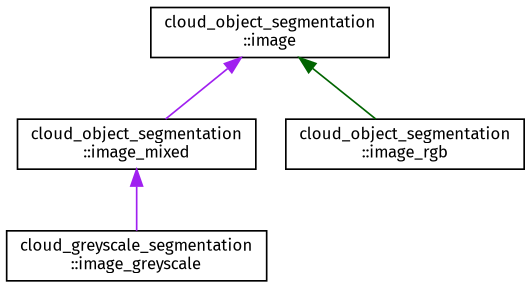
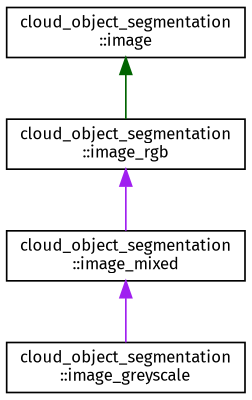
  digraph {
    fontname="Fira Sans"
    rankdir=TB
    node [color=black fillcolor=white fontname="Fira Sans" fontsize=10 shape=record style=filled]
    edge [color=purple dir=back fontname="Fira Sans" fontsize=10 labelfontname=Helvetica labelfontsize=10 style=solid]
    n1 [height=0.2 label="cloud_object_segmentation\l::image" width=0.4]
    n2 [height=0.2 label="cloud_object_segmentation\l::image_mixed" width=0.4]
    n3 [height=0.2 label="cloud_object_segmentation\l::image_rgb" width=0.4]
-   n4 [height=0.2 label="cloud_greyscale_segmentation\l::image_greyscale" width=0.4]
-   n1 -> n2
+   n4 [height=0.2 label="cloud_object_segmentation\l::image_greyscale" width=0.4]
+   n3 -> n2
    n1 -> n3 [color=darkgreen]
    n2 -> n4
  }
